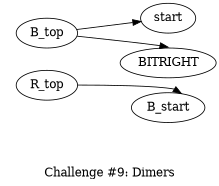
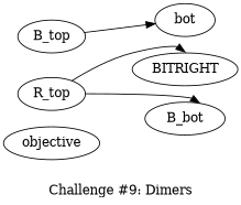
  digraph {
    label="Challenge #9: Dimers"
    rankdir=LR
+   objective
    n2 [label=BITRIGHT]
    B_top
-   start
+   start [label=bot]
    R_top
-   B_bot [label=B_start]
-   B_top -> n2 [headport=n]
+   B_bot
+   R_top -> n2 [headport=n]
    B_top -> start
    R_top -> B_bot [headport=ne]
  }
